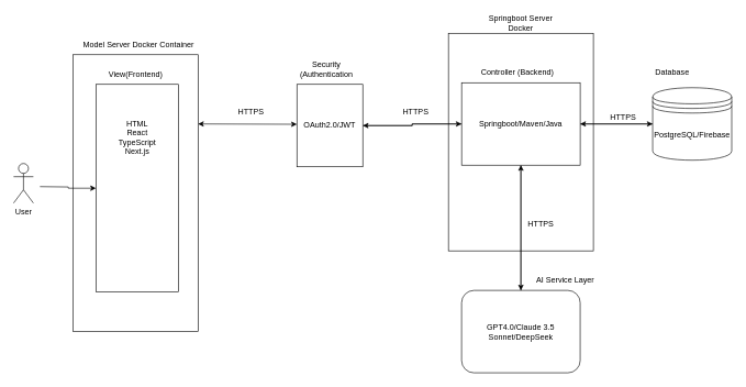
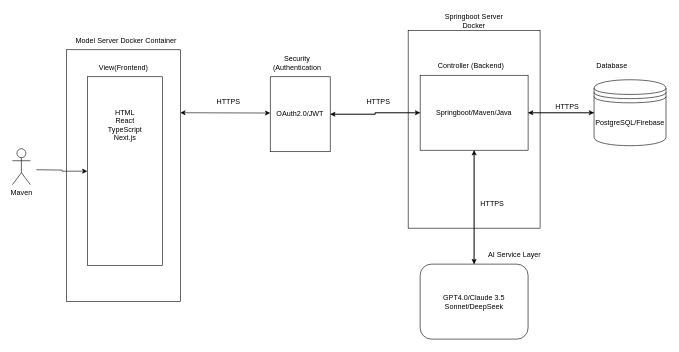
  <mxCell id="0" />
  <mxCell id="1" parent="0" />
  <mxCell id="2" value="" style="rounded=0;whiteSpace=wrap;html=1;" vertex="1" parent="1"><mxGeometry x="680" y="50" width="220" height="330" as="geometry" /></mxCell>
  <mxCell id="3" value="" style="rounded=0;whiteSpace=wrap;html=1;" vertex="1" parent="1"><mxGeometry x="110" y="82.5" width="190" height="420" as="geometry" /></mxCell>
  <mxCell id="4" value="&lt;span style=&quot;color: rgba(0, 0, 0, 0); font-family: monospace; font-size: 0px; text-align: start; text-wrap-mode: nowrap;&quot;&gt;%3CmxGraphModel%3E%3Croot%3E%3CmxCell%20id%3D%220%22%2F%3E%3CmxCell%20id%3D%221%22%20parent%3D%220%22%2F%3E%3CmxCell%20id%3D%222%22%20value%3D%22%26lt%3Bdiv%26gt%3BHTML%26lt%3B%2Fdiv%26gt%3B%26lt%3Bdiv%26gt%3BReact%26lt%3Bbr%26gt%3BTypeScript%26lt%3B%2Fdiv%26gt%3B%26lt%3Bdiv%26gt%3BNext.js%26lt%3B%2Fdiv%26gt%3B%22%20style%3D%22rounded%3D0%3BwhiteSpace%3Dwrap%3Bhtml%3D1%3B%22%20vertex%3D%221%22%20parent%3D%221%22%3E%3CmxGeometry%20x%3D%22195%22%20y%3D%22265%22%20width%3D%22120%22%20height%3D%2260%22%20as%3D%22geometry%22%2F%3E%3C%2FmxCell%3E%3C%2Froot%3E%3C%2FmxGraphModel%3E3CmxGraphModel%3E%3Croot%3E%3CmxCell%20id%3D%220%22%2F%3E%3CmxCell%20id%3D%221%22%20parent%3D%220%22%2F%3E%3CmxCell%20id%3D%222%22%20value%3D%22%26lt%3Bdiv%26gt%3BHTML%26lt%3B%2Fdiv%26gt%3B%26lt%3Bdiv%26gt%3BReact%26lt%3Bbr%26gt%3BTypeScript%26lt%3B%2Fdiv%26gt%3B%26lt%3Bdiv%26gt%3BNext.js%26lt%3B%2Fdiv%26gt%3B%22%20style%3D%22rounded%3D0%3BwhiteSpace%3Dwrap%3Bhtml%3D1%3B%22%20vertex%3D%221%22%20parent%3D%221%22%3E%3CmxGeometry%20x%3D%22195%22%20y%3D%22265%22%20width%3D%22120%22%20height%3D%2260%22%20as%3D%22geometry%22%2F%3E%3C%2FmxCell%3E%3C%2Froot%3E%3C%2FmxGraphModel%3E&lt;/span&gt;" style="rounded=0;whiteSpace=wrap;html=1;" vertex="1" parent="1"><mxGeometry x="145" y="127.5" width="125" height="315" as="geometry" /></mxCell>
  <mxCell id="5" value="" style="edgeStyle=orthogonalEdgeStyle;rounded=0;orthogonalLoop=1;jettySize=auto;html=1;" edge="1" parent="1" target="4"><mxGeometry relative="1" as="geometry"><mxPoint x="60" y="282.571" as="sourcePoint" /></mxGeometry></mxCell>
  <mxCell id="6" value="HTTPS" style="text;html=1;align=center;verticalAlign=middle;resizable=0;points=[];autosize=1;strokeColor=none;fillColor=none;" vertex="1" parent="1"><mxGeometry x="350" y="155" width="60" height="30" as="geometry" /></mxCell>
  <mxCell id="7" value="View(Frontend)" style="text;html=1;align=center;verticalAlign=middle;resizable=0;points=[];autosize=1;strokeColor=none;fillColor=none;" vertex="1" parent="1"><mxGeometry x="150" y="97.5" width="110" height="30" as="geometry" /></mxCell>
  <mxCell id="8" value="&lt;div&gt;HTML&lt;/div&gt;&lt;div&gt;React&lt;br&gt;TypeScript&lt;/div&gt;&lt;div&gt;Next.js&lt;/div&gt;" style="text;html=1;align=center;verticalAlign=middle;whiteSpace=wrap;rounded=0;" vertex="1" parent="1"><mxGeometry x="177.5" y="192.5" width="60" height="30" as="geometry" /></mxCell>
  <mxCell id="9" style="edgeStyle=orthogonalEdgeStyle;rounded=0;orthogonalLoop=1;jettySize=auto;html=1;" edge="1" parent="1" source="12" target="15"><mxGeometry relative="1" as="geometry" /></mxCell>
  <mxCell id="10" style="edgeStyle=orthogonalEdgeStyle;rounded=0;orthogonalLoop=1;jettySize=auto;html=1;entryX=1;entryY=0.5;entryDx=0;entryDy=0;" edge="1" parent="1" source="12" target="17"><mxGeometry relative="1" as="geometry" /></mxCell>
  <mxCell id="11" style="edgeStyle=orthogonalEdgeStyle;rounded=0;orthogonalLoop=1;jettySize=auto;html=1;" edge="1" parent="1" source="12" target="23"><mxGeometry relative="1" as="geometry" /></mxCell>
  <mxCell id="12" value="Springboot/Maven/Java" style="rounded=0;whiteSpace=wrap;html=1;" vertex="1" parent="1"><mxGeometry x="700" y="125" width="180" height="125" as="geometry" /></mxCell>
  <mxCell id="13" value="Controller (Backend)" style="text;html=1;align=center;verticalAlign=middle;whiteSpace=wrap;rounded=0;" vertex="1" parent="1"><mxGeometry x="720" y="95" width="130" height="30" as="geometry" /></mxCell>
  <mxCell id="14" style="edgeStyle=orthogonalEdgeStyle;rounded=0;orthogonalLoop=1;jettySize=auto;html=1;entryX=0.5;entryY=1;entryDx=0;entryDy=0;" edge="1" parent="1" source="15" target="12"><mxGeometry relative="1" as="geometry" /></mxCell>
  <mxCell id="15" value="GPT4.0/Claude 3.5 Sonnet/DeepSeek" style="whiteSpace=wrap;html=1;rounded=1;" vertex="1" parent="1"><mxGeometry x="700" y="440" width="180" height="125" as="geometry" /></mxCell>
  <mxCell id="16" value="" style="edgeStyle=orthogonalEdgeStyle;rounded=0;orthogonalLoop=1;jettySize=auto;html=1;" edge="1" parent="1" source="17" target="12"><mxGeometry relative="1" as="geometry" /></mxCell>
  <mxCell id="17" value="OAuth2.0/JWT" style="rounded=0;whiteSpace=wrap;html=1;" vertex="1" parent="1"><mxGeometry x="450" y="127.5" width="100" height="125" as="geometry" /></mxCell>
  <mxCell id="18" value="AI Service Layer" style="text;html=1;align=center;verticalAlign=middle;whiteSpace=wrap;rounded=0;" vertex="1" parent="1"><mxGeometry x="800" y="410" width="115" height="30" as="geometry" /></mxCell>
- <mxCell id="19" value="User" style="shape=umlActor;verticalLabelPosition=bottom;verticalAlign=top;html=1;outlineConnect=0;" vertex="1" parent="1"><mxGeometry x="20" y="247.5" width="30" height="60" as="geometry" /></mxCell>
+ <mxCell id="19" value="Maven" style="shape=umlActor;verticalLabelPosition=bottom;verticalAlign=top;html=1;outlineConnect=0;" vertex="1" parent="1"><mxGeometry x="20" y="247.5" width="30" height="60" as="geometry" /></mxCell>
  <mxCell id="20" value="Security (Authentication" style="text;html=1;align=center;verticalAlign=middle;whiteSpace=wrap;rounded=0;" vertex="1" parent="1"><mxGeometry x="450" y="90" width="90" height="30" as="geometry" /></mxCell>
  <mxCell id="21" value="" style="endArrow=classic;startArrow=classic;html=1;rounded=0;exitX=1;exitY=0.25;exitDx=0;exitDy=0;" edge="1" parent="1" source="3"><mxGeometry width="50" height="50" relative="1" as="geometry"><mxPoint x="380" y="184" as="sourcePoint" /><mxPoint x="450" y="188" as="targetPoint" /><Array as="points" /></mxGeometry></mxCell>
  <mxCell id="22" style="edgeStyle=orthogonalEdgeStyle;rounded=0;orthogonalLoop=1;jettySize=auto;html=1;" edge="1" parent="1" source="23" target="12"><mxGeometry relative="1" as="geometry" /></mxCell>
  <mxCell id="23" value="PostgreSQL/Firebase" style="shape=datastore;whiteSpace=wrap;html=1;" vertex="1" parent="1"><mxGeometry x="990" y="132.5" width="120" height="110" as="geometry" /></mxCell>
  <mxCell id="24" value="Database" style="text;html=1;align=center;verticalAlign=middle;whiteSpace=wrap;rounded=0;" vertex="1" parent="1"><mxGeometry x="990" y="95" width="60" height="30" as="geometry" /></mxCell>
  <mxCell id="25" value="Springboot Server Docker" style="text;html=1;align=center;verticalAlign=middle;whiteSpace=wrap;rounded=0;" vertex="1" parent="1"><mxGeometry x="720" y="20" width="140" height="30" as="geometry" /></mxCell>
  <mxCell id="26" value="Model Server Docker Container" style="text;html=1;align=center;verticalAlign=middle;whiteSpace=wrap;rounded=0;" vertex="1" parent="1"><mxGeometry x="110" y="52.5" width="200" height="30" as="geometry" /></mxCell>
  <mxCell id="27" value="HTTPS" style="text;html=1;align=center;verticalAlign=middle;resizable=0;points=[];autosize=1;strokeColor=none;fillColor=none;" vertex="1" parent="1"><mxGeometry x="600" y="155" width="60" height="30" as="geometry" /></mxCell>
  <mxCell id="28" value="HTTPS" style="text;html=1;align=center;verticalAlign=middle;resizable=0;points=[];autosize=1;strokeColor=none;fillColor=none;" vertex="1" parent="1"><mxGeometry x="790" y="325" width="60" height="30" as="geometry" /></mxCell>
  <mxCell id="29" value="HTTPS" style="text;html=1;align=center;verticalAlign=middle;resizable=0;points=[];autosize=1;strokeColor=none;fillColor=none;" vertex="1" parent="1"><mxGeometry x="915" y="162.5" width="60" height="30" as="geometry" /></mxCell>
